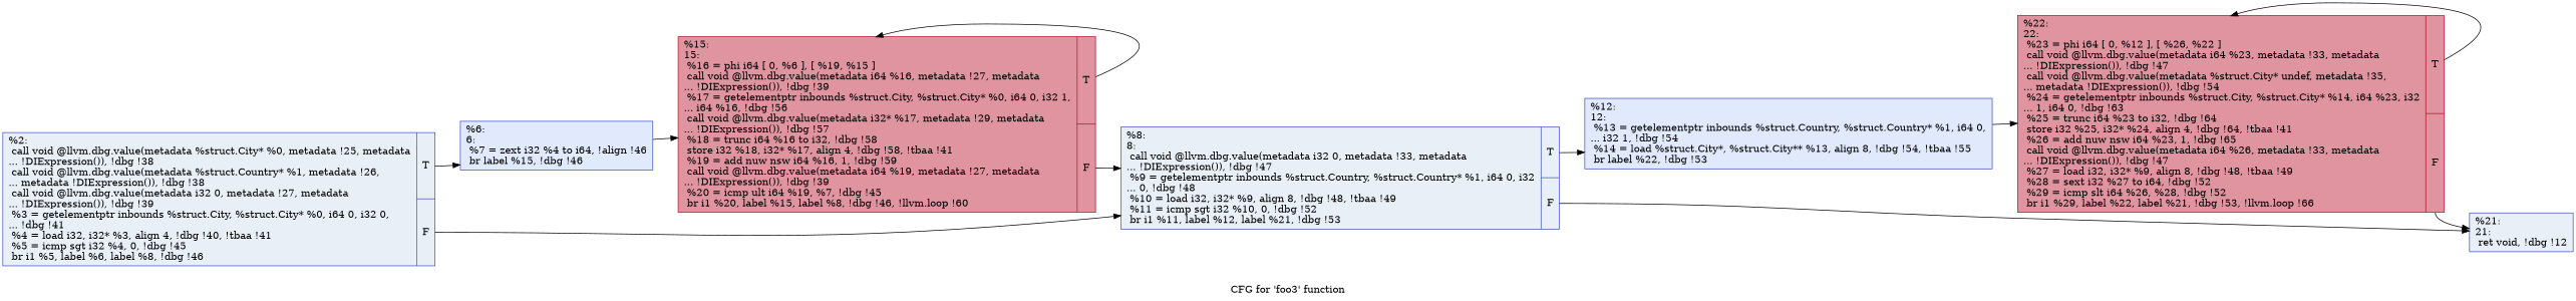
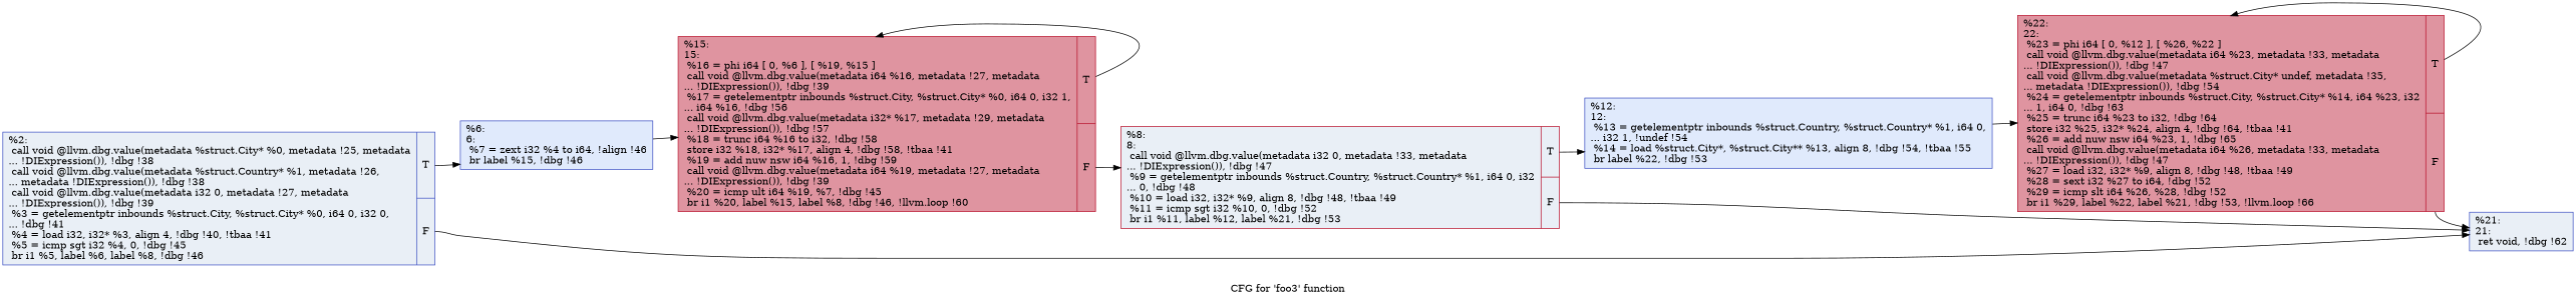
  digraph {
    label="CFG for 'foo3' function"
    rankdir=LR
    node [color="#3d50c3ff" fillcolor="#cedaeb70" shape=record style=filled]
    edge [tailport=s0]
    n1 [label="{%2:\l  call void @llvm.dbg.value(metadata %struct.City* %0, metadata !25, metadata\l... !DIExpression()), !dbg !38\l  call void @llvm.dbg.value(metadata %struct.Country* %1, metadata !26,\l... metadata !DIExpression()), !dbg !38\l  call void @llvm.dbg.value(metadata i32 0, metadata !27, metadata\l... !DIExpression()), !dbg !39\l  %3 = getelementptr inbounds %struct.City, %struct.City* %0, i64 0, i32 0,\l... !dbg !41\l  %4 = load i32, i32* %3, align 4, !dbg !40, !tbaa !41\l  %5 = icmp sgt i32 %4, 0, !dbg !45\l  br i1 %5, label %6, label %8, !dbg !46\l|{<s0>T|<s1>F}}"]
    n2 [fillcolor="#b9d0f970" label="{%6:\l6:                                                \l  %7 = zext i32 %4 to i64, !align !46\l  br label %15, !dbg !46\l}"]
-   n3 [label="{%8:\l8:                                                \l  call void @llvm.dbg.value(metadata i32 0, metadata !33, metadata\l... !DIExpression()), !dbg !47\l  %9 = getelementptr inbounds %struct.Country, %struct.Country* %1, i64 0, i32\l... 0, !dbg !48\l  %10 = load i32, i32* %9, align 8, !dbg !48, !tbaa !49\l  %11 = icmp sgt i32 %10, 0, !dbg !52\l  br i1 %11, label %12, label %21, !dbg !53\l|{<s0>T|<s1>F}}"]
+   n3 [color="#b70d28ff" label="{%8:\l8:                                                \l  call void @llvm.dbg.value(metadata i32 0, metadata !33, metadata\l... !DIExpression()), !dbg !47\l  %9 = getelementptr inbounds %struct.Country, %struct.Country* %1, i64 0, i32\l... 0, !dbg !48\l  %10 = load i32, i32* %9, align 8, !dbg !48, !tbaa !49\l  %11 = icmp sgt i32 %10, 0, !dbg !52\l  br i1 %11, label %12, label %21, !dbg !53\l|{<s0>T|<s1>F}}"]
    n4 [color="#b70d28ff" fillcolor="#b70d2870" label="{%15:\l15:                                               \l  %16 = phi i64 [ 0, %6 ], [ %19, %15 ]\l  call void @llvm.dbg.value(metadata i64 %16, metadata !27, metadata\l... !DIExpression()), !dbg !39\l  %17 = getelementptr inbounds %struct.City, %struct.City* %0, i64 0, i32 1,\l... i64 %16, !dbg !56\l  call void @llvm.dbg.value(metadata i32* %17, metadata !29, metadata\l... !DIExpression()), !dbg !57\l  %18 = trunc i64 %16 to i32, !dbg !58\l  store i32 %18, i32* %17, align 4, !dbg !58, !tbaa !41\l  %19 = add nuw nsw i64 %16, 1, !dbg !59\l  call void @llvm.dbg.value(metadata i64 %19, metadata !27, metadata\l... !DIExpression()), !dbg !39\l  %20 = icmp ult i64 %19, %7, !dbg !45\l  br i1 %20, label %15, label %8, !dbg !46, !llvm.loop !60\l|{<s0>T|<s1>F}}"]
-   n5 [fillcolor="#b9d0f970" label="{%12:\l12:                                               \l  %13 = getelementptr inbounds %struct.Country, %struct.Country* %1, i64 0,\l... i32 1, !dbg !54\l  %14 = load %struct.City*, %struct.City** %13, align 8, !dbg !54, !tbaa !55\l  br label %22, !dbg !53\l}"]
-   n6 [label="{%21:\l21:                                               \l  ret void, !dbg !12\l}"]
+   n5 [fillcolor="#b9d0f970" label="{%12:\l12:                                               \l  %13 = getelementptr inbounds %struct.Country, %struct.Country* %1, i64 0,\l... i32 1, !undef !54\l  %14 = load %struct.City*, %struct.City** %13, align 8, !dbg !54, !tbaa !55\l  br label %22, !dbg !53\l}"]
+   n6 [label="{%21:\l21:                                               \l  ret void, !dbg !62\l}"]
    n7 [color="#b70d28ff" fillcolor="#b70d2870" label="{%22:\l22:                                               \l  %23 = phi i64 [ 0, %12 ], [ %26, %22 ]\l  call void @llvm.dbg.value(metadata i64 %23, metadata !33, metadata\l... !DIExpression()), !dbg !47\l  call void @llvm.dbg.value(metadata %struct.City* undef, metadata !35,\l... metadata !DIExpression()), !dbg !54\l  %24 = getelementptr inbounds %struct.City, %struct.City* %14, i64 %23, i32\l... 1, i64 0, !dbg !63\l  %25 = trunc i64 %23 to i32, !dbg !64\l  store i32 %25, i32* %24, align 4, !dbg !64, !tbaa !41\l  %26 = add nuw nsw i64 %23, 1, !dbg !65\l  call void @llvm.dbg.value(metadata i64 %26, metadata !33, metadata\l... !DIExpression()), !dbg !47\l  %27 = load i32, i32* %9, align 8, !dbg !48, !tbaa !49\l  %28 = sext i32 %27 to i64, !dbg !52\l  %29 = icmp slt i64 %26, %28, !dbg !52\l  br i1 %29, label %22, label %21, !dbg !53, !llvm.loop !66\l|{<s0>T|<s1>F}}"]
    n1 -> n2
-   n1 -> n3 [tailport=s1]
+   n1 -> n6 [tailport=s1]
    n2 -> n4
    n3 -> n5
    n3 -> n6 [tailport=s1]
    n4 -> n3 [tailport=s1]
    n4 -> n4
    n5 -> n7
    n7 -> n6 [tailport=s1]
    n7 -> n7
  }
